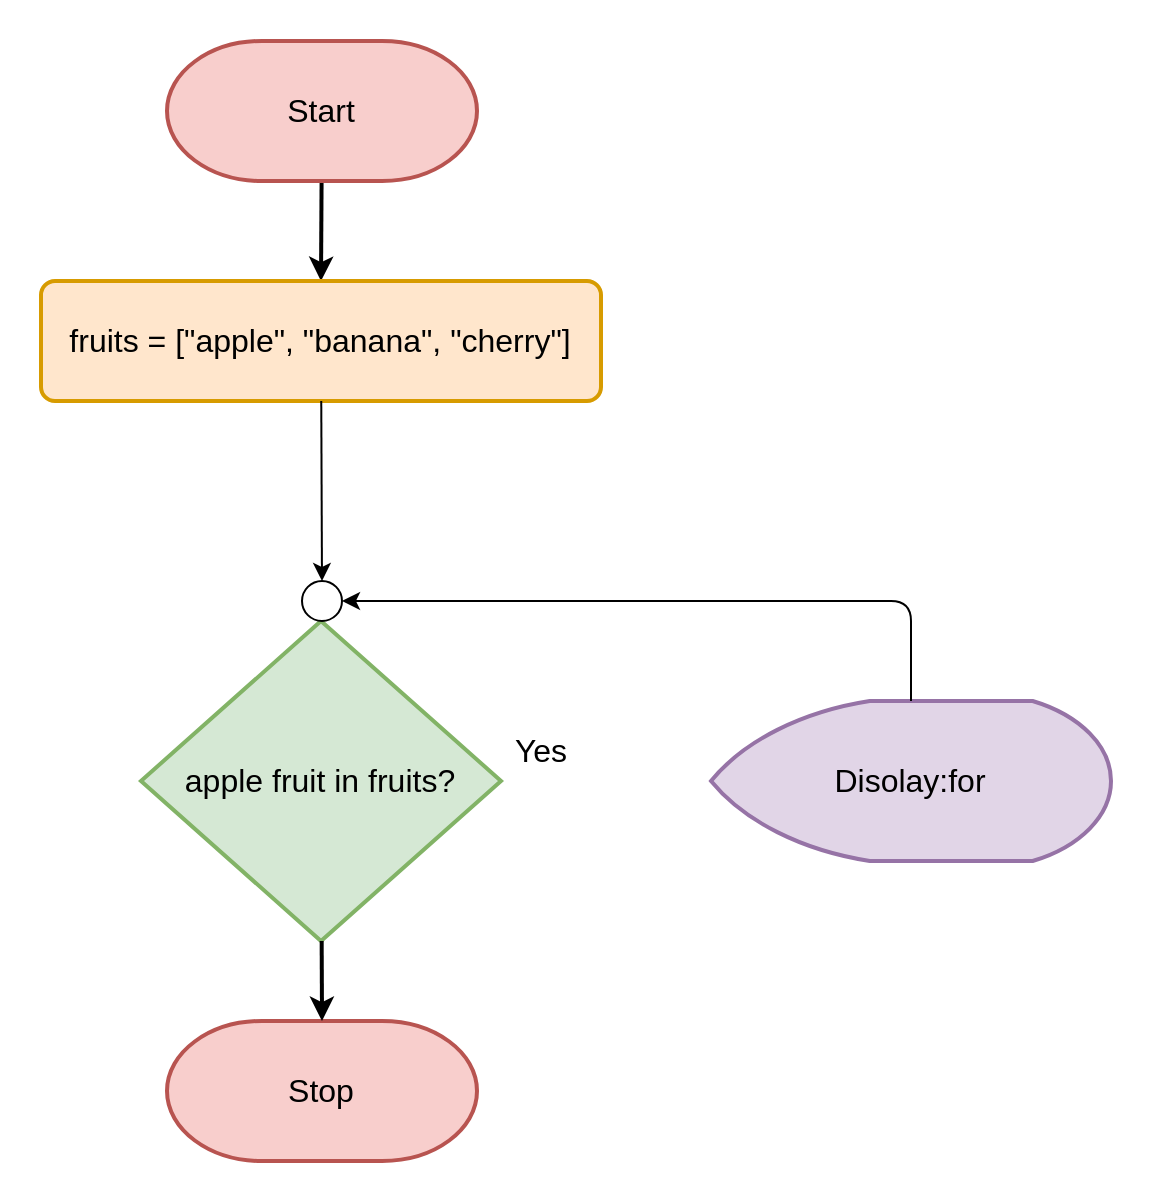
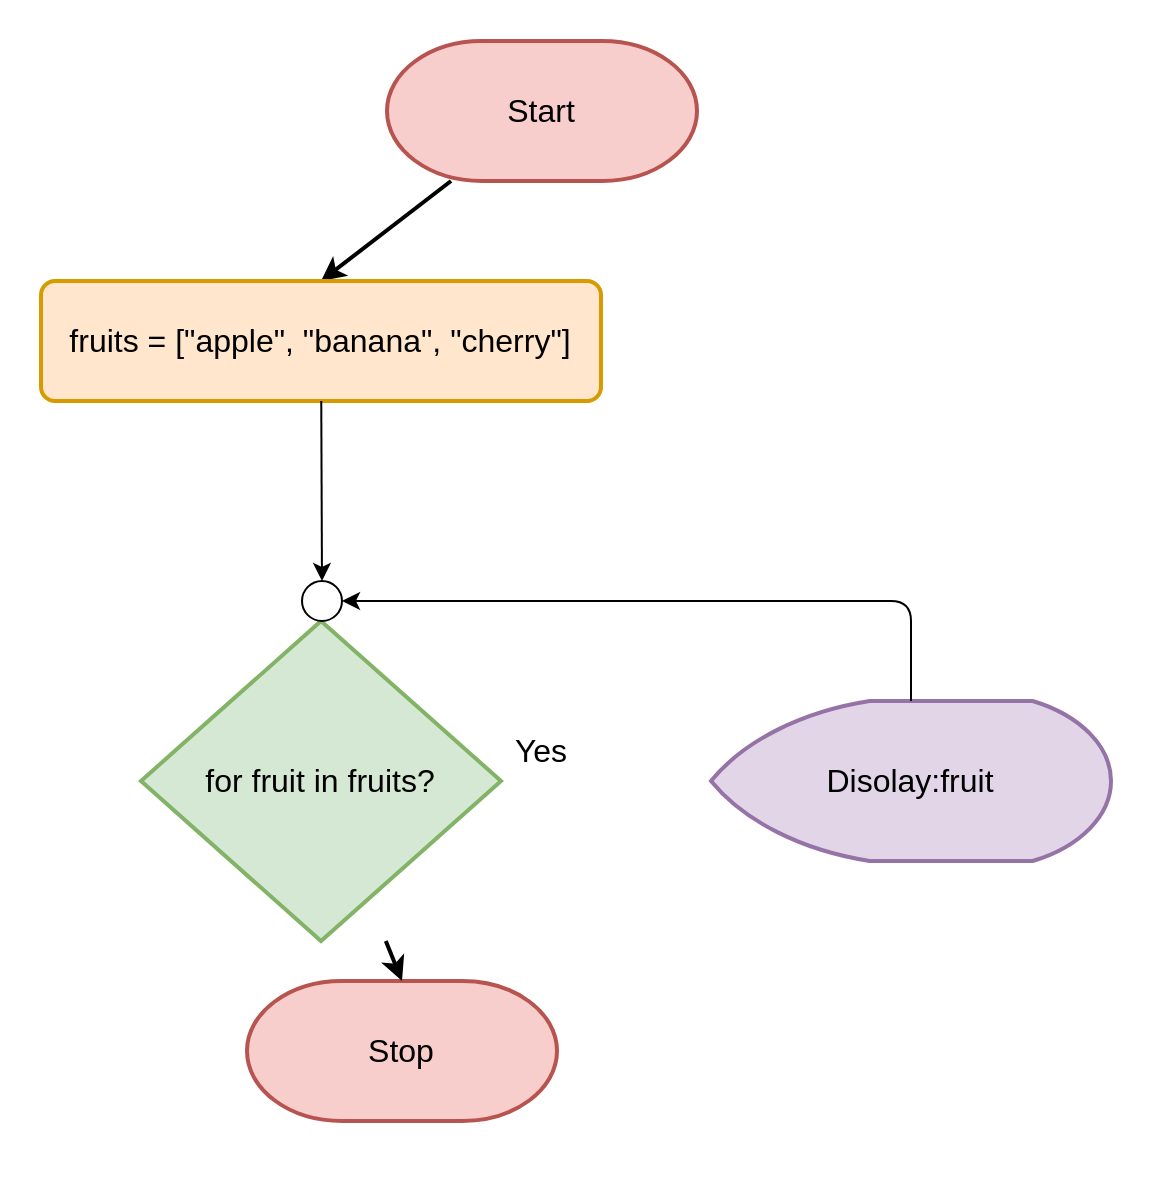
  <mxCell id="0" />
  <mxCell id="1" parent="0" />
  <mxCell id="2" style="edgeStyle=none;html=1;entryX=0.5;entryY=0;entryDx=0;entryDy=0;strokeWidth=2;fontSize=16;" edge="1" parent="1" source="3" target="4"><mxGeometry relative="1" as="geometry" /></mxCell>
- <mxCell id="3" value="Start" style="strokeWidth=2;html=1;shape=mxgraph.flowchart.terminator;whiteSpace=wrap;fillColor=#f8cecc;strokeColor=#b85450;fontSize=16;" vertex="1" parent="1"><mxGeometry x="83" y="20" width="155" height="70" as="geometry" /></mxCell>
+ <mxCell id="3" value="Start" style="strokeWidth=2;html=1;shape=mxgraph.flowchart.terminator;whiteSpace=wrap;fillColor=#f8cecc;strokeColor=#b85450;fontSize=16;" vertex="1" parent="1"><mxGeometry x="193" y="20" width="155" height="70" as="geometry" /></mxCell>
  <mxCell id="4" value="fruits = [&quot;apple&quot;, &quot;banana&quot;, &quot;cherry&quot;]" style="rounded=1;whiteSpace=wrap;html=1;absoluteArcSize=1;arcSize=14;strokeWidth=2;fillColor=#ffe6cc;strokeColor=#d79b00;fontSize=16;" vertex="1" parent="1"><mxGeometry x="20" y="140" width="280" height="60" as="geometry" /></mxCell>
- <mxCell id="5" value="apple fruit in fruits?" style="strokeWidth=2;html=1;shape=mxgraph.flowchart.decision;whiteSpace=wrap;fillColor=#d5e8d4;strokeColor=#82b366;fontSize=16;" vertex="1" parent="1"><mxGeometry x="70" y="310" width="180" height="160" as="geometry" /></mxCell>
- <mxCell id="6" value="Disolay:for" style="strokeWidth=2;html=1;shape=mxgraph.flowchart.display;whiteSpace=wrap;fillColor=#e1d5e7;strokeColor=#9673a6;fontSize=16;" vertex="1" parent="1"><mxGeometry x="355" y="350" width="200" height="80" as="geometry" /></mxCell>
- <mxCell id="7" value="Stop" style="strokeWidth=2;html=1;shape=mxgraph.flowchart.terminator;whiteSpace=wrap;fillColor=#f8cecc;strokeColor=#b85450;fontSize=16;" vertex="1" parent="1"><mxGeometry x="83" y="510" width="155" height="70" as="geometry" /></mxCell>
+ <mxCell id="5" value="for fruit in fruits?" style="strokeWidth=2;html=1;shape=mxgraph.flowchart.decision;whiteSpace=wrap;fillColor=#d5e8d4;strokeColor=#82b366;fontSize=16;" vertex="1" parent="1"><mxGeometry x="70" y="310" width="180" height="160" as="geometry" /></mxCell>
+ <mxCell id="6" value="Disolay:fruit" style="strokeWidth=2;html=1;shape=mxgraph.flowchart.display;whiteSpace=wrap;fillColor=#e1d5e7;strokeColor=#9673a6;fontSize=16;" vertex="1" parent="1"><mxGeometry x="355" y="350" width="200" height="80" as="geometry" /></mxCell>
+ <mxCell id="7" value="Stop" style="strokeWidth=2;html=1;shape=mxgraph.flowchart.terminator;whiteSpace=wrap;fillColor=#f8cecc;strokeColor=#b85450;fontSize=16;" vertex="1" parent="1"><mxGeometry x="123" y="490" width="155" height="70" as="geometry" /></mxCell>
  <mxCell id="8" style="edgeStyle=none;html=1;entryX=0.5;entryY=0;entryDx=0;entryDy=0;entryPerimeter=0;strokeWidth=2;fontSize=16;" edge="1" parent="1" source="5" target="7"><mxGeometry relative="1" as="geometry" /></mxCell>
  <mxCell id="9" value="Yes" style="text;html=1;align=center;verticalAlign=middle;resizable=0;points=[];autosize=1;strokeColor=none;fillColor=none;strokeWidth=2;fontSize=16;" vertex="1" parent="1"><mxGeometry x="245" y="360" width="50" height="30" as="geometry" /></mxCell>
  <mxCell id="10" value="" style="verticalLabelPosition=bottom;verticalAlign=top;html=1;shape=mxgraph.flowchart.on-page_reference;" vertex="1" parent="1"><mxGeometry x="150.5" y="290" width="20" height="20" as="geometry" /></mxCell>
  <mxCell id="11" style="edgeStyle=none;html=1;entryX=0.5;entryY=0;entryDx=0;entryDy=0;entryPerimeter=0;" edge="1" parent="1" source="4" target="10"><mxGeometry relative="1" as="geometry" /></mxCell>
  <mxCell id="12" style="edgeStyle=none;html=1;entryX=1;entryY=0.5;entryDx=0;entryDy=0;entryPerimeter=0;" edge="1" parent="1" source="6" target="10"><mxGeometry relative="1" as="geometry"><Array as="points"><mxPoint x="455" y="300" /></Array></mxGeometry></mxCell>
